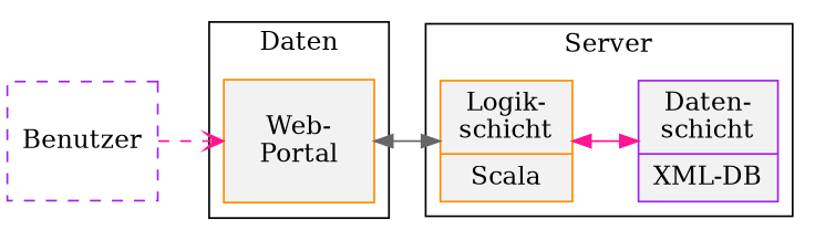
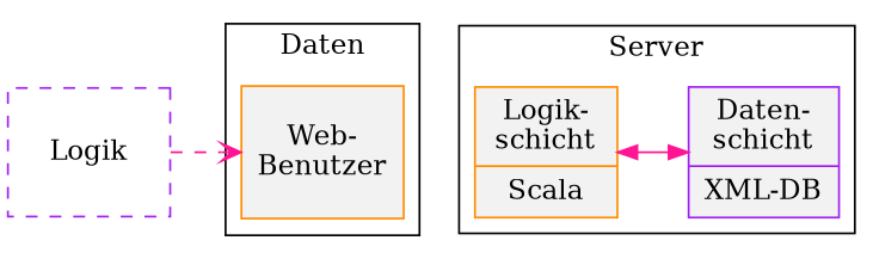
  digraph {
    rankdir=LR
    node [color=darkorange fillcolor=grey95 shape=record style=filled]
    edge [color=deeppink dir=both]
-   n1 [height=0.9 label="{{Web-\nPortal}}" width=1]
+   n1 [height=0.9 label="{{Web-\nBenutzer}}" width=1]
    n2 [height=0.9 label="{{Logik-\nschicht|Scala}}" width=1]
    n3 [color=purple height=0.9 label="{{Daten-\nschicht|XML-DB}}" width=1]
-   n4 [color=purple height=0.9 label=Benutzer shape=box style=dashed width=1]
+   n4 [color=purple height=0.9 label=Logik shape=box style=dashed width=1]
    subgraph cluster_1 {
      label=Daten
      n1
    }
    subgraph cluster_2 {
      label=Server
      n2
      n3
    }
-   n1 -> n2 [color=gray40]
    n2 -> n3
    n4 -> n1 [arrowhead=vee style=dashed dir=""]
  }
